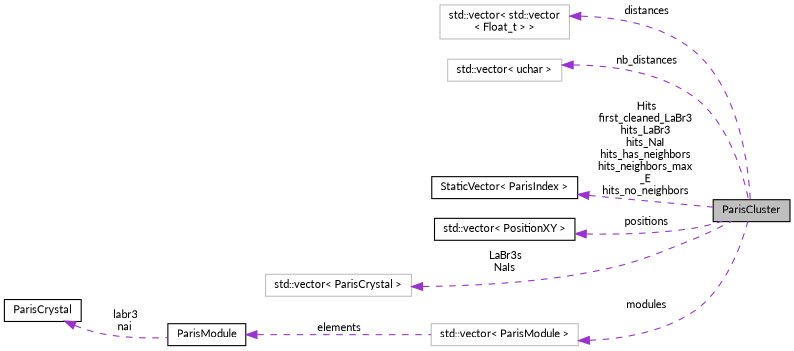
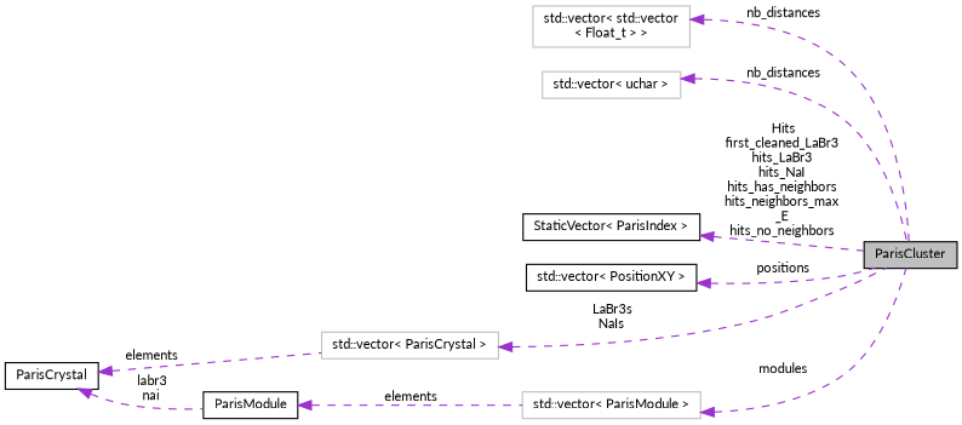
  digraph {
    fontname=Lato
    rankdir=LR
    node [color=black fillcolor=white fontname=Lato fontsize=10 shape=record style=filled]
    edge [color=darkorchid3 dir=back fontname=Lato fontsize=10 labelfontname=Helvetica labelfontsize=10 style=dashed]
    n1 [fillcolor=grey75 fontcolor=black height=0.2 label=ParisCluster width=0.4]
    n2 [color=grey75 height=0.2 label="std::vector\< std::vector\l\< Float_t \> \>" width=0.4]
    n3 [color=grey75 height=0.2 label="std::vector\< uchar \>" width=0.4]
    n4 [height=0.2 label="StaticVector\< ParisIndex \>" width=0.4]
    n5 [height=0.2 label="std::vector\< PositionXY \>" width=0.4]
    n6 [color=grey75 height=0.2 label="std::vector\< ParisCrystal \>" width=0.4]
    n7 [height=0.2 label=ParisCrystal width=0.4]
    n8 [height=0.2 label=ParisModule width=0.4]
    n9 [color=grey75 height=0.2 label="std::vector\< ParisModule \>" width=0.4]
-   n2 -> n1 [label=" distances"]
+   n2 -> n1 [label=" nb_distances"]
    n3 -> n1 [label=" nb_distances"]
    n4 -> n1 [label=" Hits\nfirst_cleaned_LaBr3\nhits_LaBr3\nhits_NaI\nhits_has_neighbors\nhits_neighbors_max\l_E\nhits_no_neighbors"]
    n5 -> n1 [label=" positions"]
    n6 -> n1 [label=" LaBr3s\nNaIs"]
+   n7 -> n6 [label=" elements"]
    n7 -> n8 [label=" labr3\nnai"]
    n8 -> n9 [label=" elements"]
    n9 -> n1 [label=" modules"]
  }
